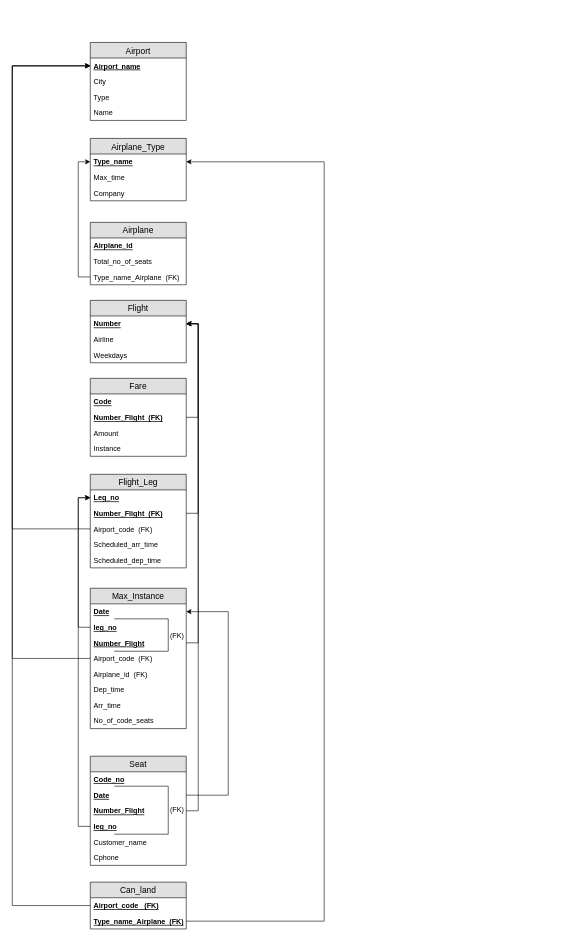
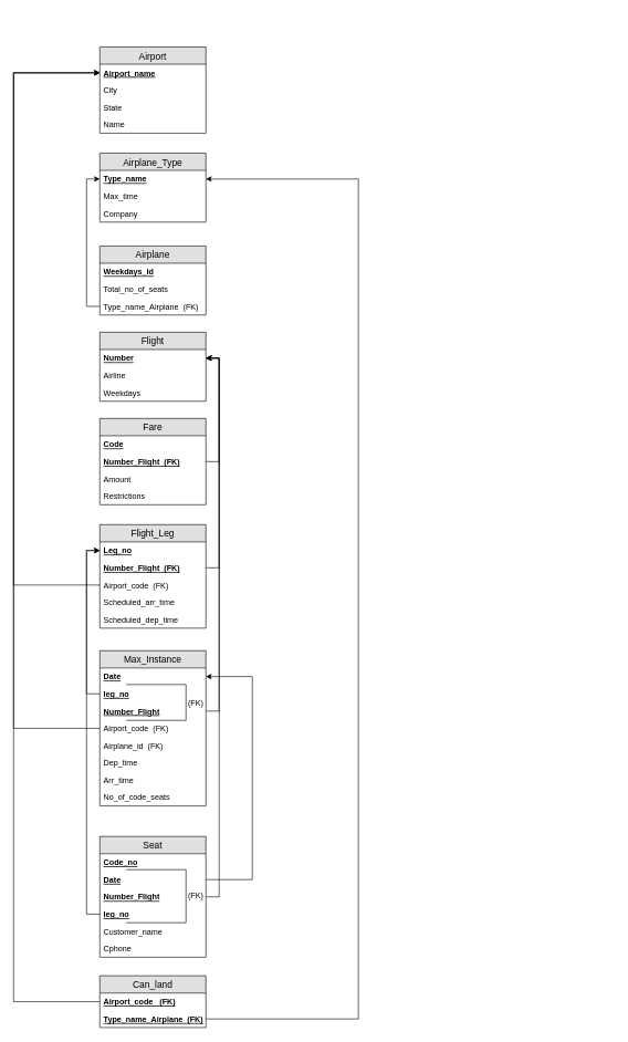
  <mxCell id="0" />
  <mxCell id="1" parent="0" />
  <mxCell id="2" value="Airport" style="swimlane;fontStyle=0;childLayout=stackLayout;horizontal=1;startSize=26;fillColor=#e0e0e0;horizontalStack=0;resizeParent=1;resizeParentMax=0;resizeLast=0;collapsible=1;marginBottom=0;swimlaneFillColor=#ffffff;align=center;fontSize=14;" parent="1" vertex="1"><mxGeometry x="150" y="70" width="160" height="130" as="geometry" /></mxCell>
  <mxCell id="3" value="Airport_name&#10;" style="text;strokeColor=none;fillColor=none;spacingLeft=4;spacingRight=4;overflow=hidden;rotatable=0;points=[[0,0.5],[1,0.5]];portConstraint=eastwest;fontSize=12;fontStyle=5" parent="2" vertex="1"><mxGeometry y="26" width="160" height="26" as="geometry" /></mxCell>
  <mxCell id="4" value="City" style="text;strokeColor=none;fillColor=none;spacingLeft=4;spacingRight=4;overflow=hidden;rotatable=0;points=[[0,0.5],[1,0.5]];portConstraint=eastwest;fontSize=12;" parent="2" vertex="1"><mxGeometry y="52" width="160" height="26" as="geometry" /></mxCell>
- <mxCell id="5" value="Type" style="text;strokeColor=none;fillColor=none;spacingLeft=4;spacingRight=4;overflow=hidden;rotatable=0;points=[[0,0.5],[1,0.5]];portConstraint=eastwest;fontSize=12;" parent="2" vertex="1"><mxGeometry y="78" width="160" height="26" as="geometry" /></mxCell>
+ <mxCell id="5" value="State" style="text;strokeColor=none;fillColor=none;spacingLeft=4;spacingRight=4;overflow=hidden;rotatable=0;points=[[0,0.5],[1,0.5]];portConstraint=eastwest;fontSize=12;" parent="2" vertex="1"><mxGeometry y="78" width="160" height="26" as="geometry" /></mxCell>
  <mxCell id="6" value="Name" style="text;strokeColor=none;fillColor=none;spacingLeft=4;spacingRight=4;overflow=hidden;rotatable=0;points=[[0,0.5],[1,0.5]];portConstraint=eastwest;fontSize=12;" parent="2" vertex="1"><mxGeometry y="104" width="160" height="26" as="geometry" /></mxCell>
  <mxCell id="7" value="&amp;nbsp; &amp;nbsp;&lt;br&gt;" style="text;html=1;align=center;verticalAlign=middle;resizable=0;points=[];autosize=1;" parent="1" vertex="1"><mxGeometry x="895" y="20" width="30" height="20" as="geometry" /></mxCell>
  <mxCell id="8" value="Airplane_Type" style="swimlane;fontStyle=0;childLayout=stackLayout;horizontal=1;startSize=26;fillColor=#e0e0e0;horizontalStack=0;resizeParent=1;resizeParentMax=0;resizeLast=0;collapsible=1;marginBottom=0;swimlaneFillColor=#ffffff;align=center;fontSize=14;" parent="1" vertex="1"><mxGeometry x="150" y="230" width="160" height="104" as="geometry" /></mxCell>
  <mxCell id="9" value="Type_name" style="text;strokeColor=none;fillColor=none;spacingLeft=4;spacingRight=4;overflow=hidden;rotatable=0;points=[[0,0.5],[1,0.5]];portConstraint=eastwest;fontSize=12;fontStyle=5" parent="8" vertex="1"><mxGeometry y="26" width="160" height="26" as="geometry" /></mxCell>
  <mxCell id="10" value="Max_time" style="text;strokeColor=none;fillColor=none;spacingLeft=4;spacingRight=4;overflow=hidden;rotatable=0;points=[[0,0.5],[1,0.5]];portConstraint=eastwest;fontSize=12;" parent="8" vertex="1"><mxGeometry y="52" width="160" height="26" as="geometry" /></mxCell>
  <mxCell id="11" value="Company" style="text;strokeColor=none;fillColor=none;spacingLeft=4;spacingRight=4;overflow=hidden;rotatable=0;points=[[0,0.5],[1,0.5]];portConstraint=eastwest;fontSize=12;" parent="8" vertex="1"><mxGeometry y="78" width="160" height="26" as="geometry" /></mxCell>
  <mxCell id="12" value="Airplane" style="swimlane;fontStyle=0;childLayout=stackLayout;horizontal=1;startSize=26;fillColor=#e0e0e0;horizontalStack=0;resizeParent=1;resizeParentMax=0;resizeLast=0;collapsible=1;marginBottom=0;swimlaneFillColor=#ffffff;align=center;fontSize=14;" parent="1" vertex="1"><mxGeometry x="150" y="370" width="160" height="104" as="geometry" /></mxCell>
- <mxCell id="13" value="Airplane_id" style="text;strokeColor=none;fillColor=none;spacingLeft=4;spacingRight=4;overflow=hidden;rotatable=0;points=[[0,0.5],[1,0.5]];portConstraint=eastwest;fontSize=12;fontStyle=5" parent="12" vertex="1"><mxGeometry y="26" width="160" height="26" as="geometry" /></mxCell>
+ <mxCell id="13" value="Weekdays_id" style="text;strokeColor=none;fillColor=none;spacingLeft=4;spacingRight=4;overflow=hidden;rotatable=0;points=[[0,0.5],[1,0.5]];portConstraint=eastwest;fontSize=12;fontStyle=5" parent="12" vertex="1"><mxGeometry y="26" width="160" height="26" as="geometry" /></mxCell>
  <mxCell id="14" value="Total_no_of_seats" style="text;strokeColor=none;fillColor=none;spacingLeft=4;spacingRight=4;overflow=hidden;rotatable=0;points=[[0,0.5],[1,0.5]];portConstraint=eastwest;fontSize=12;" parent="12" vertex="1"><mxGeometry y="52" width="160" height="26" as="geometry" /></mxCell>
  <mxCell id="15" value="Type_name_Airplane  (FK)" style="text;strokeColor=none;fillColor=none;spacingLeft=4;spacingRight=4;overflow=hidden;rotatable=0;points=[[0,0.5],[1,0.5]];portConstraint=eastwest;fontSize=12;" parent="12" vertex="1"><mxGeometry y="78" width="160" height="26" as="geometry" /></mxCell>
  <mxCell id="16" value="Flight" style="swimlane;fontStyle=0;childLayout=stackLayout;horizontal=1;startSize=26;fillColor=#e0e0e0;horizontalStack=0;resizeParent=1;resizeParentMax=0;resizeLast=0;collapsible=1;marginBottom=0;swimlaneFillColor=#ffffff;align=center;fontSize=14;" parent="1" vertex="1"><mxGeometry x="150" y="500" width="160" height="104" as="geometry" /></mxCell>
  <mxCell id="17" value="Number" style="text;strokeColor=none;fillColor=none;spacingLeft=4;spacingRight=4;overflow=hidden;rotatable=0;points=[[0,0.5],[1,0.5]];portConstraint=eastwest;fontSize=12;fontStyle=5" parent="16" vertex="1"><mxGeometry y="26" width="160" height="26" as="geometry" /></mxCell>
  <mxCell id="18" value="Airline" style="text;strokeColor=none;fillColor=none;spacingLeft=4;spacingRight=4;overflow=hidden;rotatable=0;points=[[0,0.5],[1,0.5]];portConstraint=eastwest;fontSize=12;" parent="16" vertex="1"><mxGeometry y="52" width="160" height="26" as="geometry" /></mxCell>
  <mxCell id="19" value="Weekdays" style="text;strokeColor=none;fillColor=none;spacingLeft=4;spacingRight=4;overflow=hidden;rotatable=0;points=[[0,0.5],[1,0.5]];portConstraint=eastwest;fontSize=12;" parent="16" vertex="1"><mxGeometry y="78" width="160" height="26" as="geometry" /></mxCell>
  <mxCell id="20" value="Fare" style="swimlane;fontStyle=0;childLayout=stackLayout;horizontal=1;startSize=26;fillColor=#e0e0e0;horizontalStack=0;resizeParent=1;resizeParentMax=0;resizeLast=0;collapsible=1;marginBottom=0;swimlaneFillColor=#ffffff;align=center;fontSize=14;" parent="1" vertex="1"><mxGeometry x="150" y="630" width="160" height="130" as="geometry" /></mxCell>
  <mxCell id="21" value="Code" style="text;strokeColor=none;fillColor=none;spacingLeft=4;spacingRight=4;overflow=hidden;rotatable=0;points=[[0,0.5],[1,0.5]];portConstraint=eastwest;fontSize=12;fontStyle=5" parent="20" vertex="1"><mxGeometry y="26" width="160" height="26" as="geometry" /></mxCell>
  <mxCell id="22" value="Number_Flight  (FK)" style="text;strokeColor=none;fillColor=none;spacingLeft=4;spacingRight=4;overflow=hidden;rotatable=0;points=[[0,0.5],[1,0.5]];portConstraint=eastwest;fontSize=12;fontStyle=5" parent="20" vertex="1"><mxGeometry y="52" width="160" height="26" as="geometry" /></mxCell>
  <mxCell id="23" value="Amount" style="text;strokeColor=none;fillColor=none;spacingLeft=4;spacingRight=4;overflow=hidden;rotatable=0;points=[[0,0.5],[1,0.5]];portConstraint=eastwest;fontSize=12;" parent="20" vertex="1"><mxGeometry y="78" width="160" height="26" as="geometry" /></mxCell>
- <mxCell id="24" value="Instance" style="text;strokeColor=none;fillColor=none;spacingLeft=4;spacingRight=4;overflow=hidden;rotatable=0;points=[[0,0.5],[1,0.5]];portConstraint=eastwest;fontSize=12;" parent="20" vertex="1"><mxGeometry y="104" width="160" height="26" as="geometry" /></mxCell>
+ <mxCell id="24" value="Restrictions" style="text;strokeColor=none;fillColor=none;spacingLeft=4;spacingRight=4;overflow=hidden;rotatable=0;points=[[0,0.5],[1,0.5]];portConstraint=eastwest;fontSize=12;" parent="20" vertex="1"><mxGeometry y="104" width="160" height="26" as="geometry" /></mxCell>
  <mxCell id="25" value="Flight_Leg" style="swimlane;fontStyle=0;childLayout=stackLayout;horizontal=1;startSize=26;fillColor=#e0e0e0;horizontalStack=0;resizeParent=1;resizeParentMax=0;resizeLast=0;collapsible=1;marginBottom=0;swimlaneFillColor=#ffffff;align=center;fontSize=14;" parent="1" vertex="1"><mxGeometry x="150" y="790" width="160" height="156" as="geometry" /></mxCell>
  <mxCell id="26" value="Leg_no" style="text;strokeColor=none;fillColor=none;spacingLeft=4;spacingRight=4;overflow=hidden;rotatable=0;points=[[0,0.5],[1,0.5]];portConstraint=eastwest;fontSize=12;fontStyle=5" parent="25" vertex="1"><mxGeometry y="26" width="160" height="26" as="geometry" /></mxCell>
  <mxCell id="27" value="Number_Flight  (FK)" style="text;strokeColor=none;fillColor=none;spacingLeft=4;spacingRight=4;overflow=hidden;rotatable=0;points=[[0,0.5],[1,0.5]];portConstraint=eastwest;fontSize=12;fontStyle=5" parent="25" vertex="1"><mxGeometry y="52" width="160" height="26" as="geometry" /></mxCell>
  <mxCell id="28" value="Airport_code  (FK)" style="text;strokeColor=none;fillColor=none;spacingLeft=4;spacingRight=4;overflow=hidden;rotatable=0;points=[[0,0.5],[1,0.5]];portConstraint=eastwest;fontSize=12;" parent="25" vertex="1"><mxGeometry y="78" width="160" height="26" as="geometry" /></mxCell>
  <mxCell id="29" value="Scheduled_arr_time" style="text;strokeColor=none;fillColor=none;spacingLeft=4;spacingRight=4;overflow=hidden;rotatable=0;points=[[0,0.5],[1,0.5]];portConstraint=eastwest;fontSize=12;" parent="25" vertex="1"><mxGeometry y="104" width="160" height="26" as="geometry" /></mxCell>
  <mxCell id="30" value="Scheduled_dep_time" style="text;strokeColor=none;fillColor=none;spacingLeft=4;spacingRight=4;overflow=hidden;rotatable=0;points=[[0,0.5],[1,0.5]];portConstraint=eastwest;fontSize=12;" parent="25" vertex="1"><mxGeometry y="130" width="160" height="26" as="geometry" /></mxCell>
  <mxCell id="31" value="Max_Instance" style="swimlane;fontStyle=0;childLayout=stackLayout;horizontal=1;startSize=26;fillColor=#e0e0e0;horizontalStack=0;resizeParent=1;resizeParentMax=0;resizeLast=0;collapsible=1;marginBottom=0;swimlaneFillColor=#ffffff;align=center;fontSize=14;" parent="1" vertex="1"><mxGeometry x="150" y="980" width="160" height="234" as="geometry" /></mxCell>
  <mxCell id="32" value="Date" style="text;strokeColor=none;fillColor=none;spacingLeft=4;spacingRight=4;overflow=hidden;rotatable=0;points=[[0,0.5],[1,0.5]];portConstraint=eastwest;fontSize=12;fontStyle=5" parent="31" vertex="1"><mxGeometry y="26" width="160" height="26" as="geometry" /></mxCell>
  <mxCell id="33" value="leg_no" style="text;strokeColor=none;fillColor=none;spacingLeft=4;spacingRight=4;overflow=hidden;rotatable=0;points=[[0,0.5],[1,0.5]];portConstraint=eastwest;fontSize=12;fontStyle=5" parent="31" vertex="1"><mxGeometry y="52" width="160" height="26" as="geometry" /></mxCell>
  <mxCell id="34" value="Number_Flight" style="text;strokeColor=none;fillColor=none;spacingLeft=4;spacingRight=4;overflow=hidden;rotatable=0;points=[[0,0.5],[1,0.5]];portConstraint=eastwest;fontSize=12;fontStyle=5" parent="31" vertex="1"><mxGeometry y="78" width="160" height="26" as="geometry" /></mxCell>
  <mxCell id="35" value="Airport_code  (FK)" style="text;strokeColor=none;fillColor=none;spacingLeft=4;spacingRight=4;overflow=hidden;rotatable=0;points=[[0,0.5],[1,0.5]];portConstraint=eastwest;fontSize=12;fontStyle=0" parent="31" vertex="1"><mxGeometry y="104" width="160" height="26" as="geometry" /></mxCell>
  <mxCell id="36" value="Airplane_id  (FK)" style="text;strokeColor=none;fillColor=none;spacingLeft=4;spacingRight=4;overflow=hidden;rotatable=0;points=[[0,0.5],[1,0.5]];portConstraint=eastwest;fontSize=12;fontStyle=0" parent="31" vertex="1"><mxGeometry y="130" width="160" height="26" as="geometry" /></mxCell>
  <mxCell id="37" value="Dep_time" style="text;strokeColor=none;fillColor=none;spacingLeft=4;spacingRight=4;overflow=hidden;rotatable=0;points=[[0,0.5],[1,0.5]];portConstraint=eastwest;fontSize=12;fontStyle=0" parent="31" vertex="1"><mxGeometry y="156" width="160" height="26" as="geometry" /></mxCell>
  <mxCell id="38" value="Arr_time" style="text;strokeColor=none;fillColor=none;spacingLeft=4;spacingRight=4;overflow=hidden;rotatable=0;points=[[0,0.5],[1,0.5]];portConstraint=eastwest;fontSize=12;fontStyle=0" parent="31" vertex="1"><mxGeometry y="182" width="160" height="26" as="geometry" /></mxCell>
  <mxCell id="39" value="No_of_code_seats" style="text;strokeColor=none;fillColor=none;spacingLeft=4;spacingRight=4;overflow=hidden;rotatable=0;points=[[0,0.5],[1,0.5]];portConstraint=eastwest;fontSize=12;fontStyle=0" parent="31" vertex="1"><mxGeometry y="208" width="160" height="26" as="geometry" /></mxCell>
  <mxCell id="40" value="" style="endArrow=none;html=1;rounded=0;exitX=0.25;exitY=-0.077;exitDx=0;exitDy=0;exitPerimeter=0;" parent="31" edge="1"><mxGeometry relative="1" as="geometry"><mxPoint x="40" y="50.998" as="sourcePoint" /><mxPoint x="40" y="105" as="targetPoint" /><Array as="points"><mxPoint x="130" y="51" /><mxPoint x="130" y="105" /></Array></mxGeometry></mxCell>
  <mxCell id="41" value="(FK)" style="text;html=1;strokeColor=none;fillColor=none;align=center;verticalAlign=middle;whiteSpace=wrap;rounded=0;" parent="1" vertex="1"><mxGeometry x="270" y="1050" width="50" height="20" as="geometry" /></mxCell>
  <mxCell id="42" value="Seat" style="swimlane;fontStyle=0;childLayout=stackLayout;horizontal=1;startSize=26;fillColor=#e0e0e0;horizontalStack=0;resizeParent=1;resizeParentMax=0;resizeLast=0;collapsible=1;marginBottom=0;swimlaneFillColor=#ffffff;align=center;fontSize=14;" parent="1" vertex="1"><mxGeometry x="150" y="1260" width="160" height="182" as="geometry" /></mxCell>
  <mxCell id="43" value="Code_no" style="text;strokeColor=none;fillColor=none;spacingLeft=4;spacingRight=4;overflow=hidden;rotatable=0;points=[[0,0.5],[1,0.5]];portConstraint=eastwest;fontSize=12;fontStyle=5" parent="42" vertex="1"><mxGeometry y="26" width="160" height="26" as="geometry" /></mxCell>
  <mxCell id="44" value="Date" style="text;strokeColor=none;fillColor=none;spacingLeft=4;spacingRight=4;overflow=hidden;rotatable=0;points=[[0,0.5],[1,0.5]];portConstraint=eastwest;fontSize=12;fontStyle=5" parent="42" vertex="1"><mxGeometry y="52" width="160" height="26" as="geometry" /></mxCell>
  <mxCell id="45" value="Number_Flight" style="text;strokeColor=none;fillColor=none;spacingLeft=4;spacingRight=4;overflow=hidden;rotatable=0;points=[[0,0.5],[1,0.5]];portConstraint=eastwest;fontSize=12;fontStyle=5" parent="42" vertex="1"><mxGeometry y="78" width="160" height="26" as="geometry" /></mxCell>
  <mxCell id="46" value="leg_no" style="text;strokeColor=none;fillColor=none;spacingLeft=4;spacingRight=4;overflow=hidden;rotatable=0;points=[[0,0.5],[1,0.5]];portConstraint=eastwest;fontSize=12;fontStyle=5" parent="42" vertex="1"><mxGeometry y="104" width="160" height="26" as="geometry" /></mxCell>
  <mxCell id="47" value="Customer_name" style="text;strokeColor=none;fillColor=none;spacingLeft=4;spacingRight=4;overflow=hidden;rotatable=0;points=[[0,0.5],[1,0.5]];portConstraint=eastwest;fontSize=12;" parent="42" vertex="1"><mxGeometry y="130" width="160" height="26" as="geometry" /></mxCell>
  <mxCell id="48" value="Cphone" style="text;strokeColor=none;fillColor=none;spacingLeft=4;spacingRight=4;overflow=hidden;rotatable=0;points=[[0,0.5],[1,0.5]];portConstraint=eastwest;fontSize=12;" parent="42" vertex="1"><mxGeometry y="156" width="160" height="26" as="geometry" /></mxCell>
  <mxCell id="49" value="" style="endArrow=none;html=1;rounded=0;" parent="42" target="46" edge="1"><mxGeometry relative="1" as="geometry"><mxPoint x="40" y="50" as="sourcePoint" /><mxPoint x="460" y="-170" as="targetPoint" /><Array as="points"><mxPoint x="40" y="50" /><mxPoint x="130" y="50" /><mxPoint x="130" y="78" /><mxPoint x="130" y="130" /><mxPoint x="40" y="130" /></Array></mxGeometry></mxCell>
  <mxCell id="50" value="(FK)" style="text;html=1;strokeColor=none;fillColor=none;align=center;verticalAlign=middle;whiteSpace=wrap;rounded=0;" parent="1" vertex="1"><mxGeometry x="270" y="1340" width="50" height="20" as="geometry" /></mxCell>
  <mxCell id="51" value="Can_land" style="swimlane;fontStyle=0;childLayout=stackLayout;horizontal=1;startSize=26;fillColor=#e0e0e0;horizontalStack=0;resizeParent=1;resizeParentMax=0;resizeLast=0;collapsible=1;marginBottom=0;swimlaneFillColor=#ffffff;align=center;fontSize=14;" parent="1" vertex="1"><mxGeometry x="150" y="1470" width="160" height="78" as="geometry" /></mxCell>
  <mxCell id="52" value="Airport_code   (FK)&#10; " style="text;strokeColor=none;fillColor=none;spacingLeft=4;spacingRight=4;overflow=hidden;rotatable=0;points=[[0,0.5],[1,0.5]];portConstraint=eastwest;fontSize=12;fontStyle=5" parent="51" vertex="1"><mxGeometry y="26" width="160" height="26" as="geometry" /></mxCell>
  <mxCell id="53" value="Type_name_Airplane  (FK)" style="text;strokeColor=none;fillColor=none;spacingLeft=4;spacingRight=4;overflow=hidden;rotatable=0;points=[[0,0.5],[1,0.5]];portConstraint=eastwest;fontSize=12;fontStyle=5" parent="51" vertex="1"><mxGeometry y="52" width="160" height="26" as="geometry" /></mxCell>
  <mxCell id="54" style="edgeStyle=orthogonalEdgeStyle;rounded=0;orthogonalLoop=1;jettySize=auto;html=1;" edge="1" parent="1" source="52"><mxGeometry relative="1" as="geometry"><mxPoint x="150" y="109" as="targetPoint" /><Array as="points"><mxPoint x="20" y="1509" /><mxPoint x="20" y="109" /></Array></mxGeometry></mxCell>
  <mxCell id="55" style="edgeStyle=orthogonalEdgeStyle;rounded=0;orthogonalLoop=1;jettySize=auto;html=1;entryX=0;entryY=0.5;entryDx=0;entryDy=0;" edge="1" parent="1" source="15" target="9"><mxGeometry relative="1" as="geometry" /></mxCell>
  <mxCell id="56" style="edgeStyle=orthogonalEdgeStyle;rounded=0;orthogonalLoop=1;jettySize=auto;html=1;exitX=1;exitY=0.5;exitDx=0;exitDy=0;" edge="1" parent="1" source="22" target="17"><mxGeometry relative="1" as="geometry" /></mxCell>
  <mxCell id="57" style="edgeStyle=orthogonalEdgeStyle;rounded=0;orthogonalLoop=1;jettySize=auto;html=1;exitX=1;exitY=0.5;exitDx=0;exitDy=0;entryX=1;entryY=0.5;entryDx=0;entryDy=0;" edge="1" parent="1" source="27" target="17"><mxGeometry relative="1" as="geometry" /></mxCell>
  <mxCell id="58" style="edgeStyle=orthogonalEdgeStyle;rounded=0;orthogonalLoop=1;jettySize=auto;html=1;exitX=0;exitY=0.5;exitDx=0;exitDy=0;entryX=0;entryY=0.5;entryDx=0;entryDy=0;" edge="1" parent="1" source="28" target="3"><mxGeometry relative="1" as="geometry"><Array as="points"><mxPoint x="20" y="881" /><mxPoint x="20" y="109" /></Array></mxGeometry></mxCell>
  <mxCell id="59" style="edgeStyle=orthogonalEdgeStyle;rounded=0;orthogonalLoop=1;jettySize=auto;html=1;entryX=1;entryY=0.5;entryDx=0;entryDy=0;" edge="1" parent="1" source="34" target="17"><mxGeometry relative="1" as="geometry"><Array as="points"><mxPoint x="330" y="1071" /><mxPoint x="330" y="539" /></Array></mxGeometry></mxCell>
  <mxCell id="60" style="edgeStyle=orthogonalEdgeStyle;rounded=0;orthogonalLoop=1;jettySize=auto;html=1;entryX=0;entryY=0.5;entryDx=0;entryDy=0;" edge="1" parent="1" source="33" target="26"><mxGeometry relative="1" as="geometry" /></mxCell>
  <mxCell id="61" style="edgeStyle=orthogonalEdgeStyle;rounded=0;orthogonalLoop=1;jettySize=auto;html=1;exitX=0;exitY=0.5;exitDx=0;exitDy=0;entryX=0;entryY=0.5;entryDx=0;entryDy=0;" edge="1" parent="1" source="35" target="3"><mxGeometry relative="1" as="geometry"><mxPoint x="140" y="99" as="targetPoint" /><Array as="points"><mxPoint x="20" y="1097" /><mxPoint x="20" y="109" /></Array></mxGeometry></mxCell>
  <mxCell id="62" style="edgeStyle=orthogonalEdgeStyle;rounded=0;orthogonalLoop=1;jettySize=auto;html=1;entryX=1;entryY=0.5;entryDx=0;entryDy=0;" edge="1" parent="1" source="44" target="32"><mxGeometry relative="1" as="geometry"><Array as="points"><mxPoint x="380" y="1325" /><mxPoint x="380" y="1019" /></Array></mxGeometry></mxCell>
  <mxCell id="63" style="edgeStyle=orthogonalEdgeStyle;rounded=0;orthogonalLoop=1;jettySize=auto;html=1;entryX=1;entryY=0.5;entryDx=0;entryDy=0;" edge="1" parent="1" source="45" target="17"><mxGeometry relative="1" as="geometry"><Array as="points"><mxPoint x="330" y="1351" /><mxPoint x="330" y="539" /></Array></mxGeometry></mxCell>
  <mxCell id="64" style="edgeStyle=orthogonalEdgeStyle;rounded=0;orthogonalLoop=1;jettySize=auto;html=1;entryX=0;entryY=0.5;entryDx=0;entryDy=0;" edge="1" parent="1" source="46" target="26"><mxGeometry relative="1" as="geometry" /></mxCell>
  <mxCell id="65" style="edgeStyle=orthogonalEdgeStyle;rounded=0;orthogonalLoop=1;jettySize=auto;html=1;entryX=1;entryY=0.5;entryDx=0;entryDy=0;" edge="1" parent="1" source="53" target="9"><mxGeometry relative="1" as="geometry"><Array as="points"><mxPoint x="540" y="1535" /><mxPoint x="540" y="269" /></Array></mxGeometry></mxCell>
